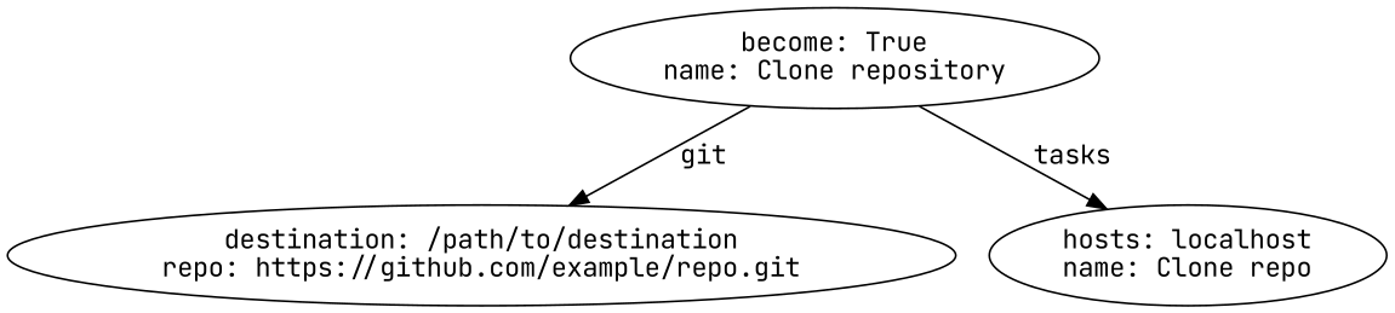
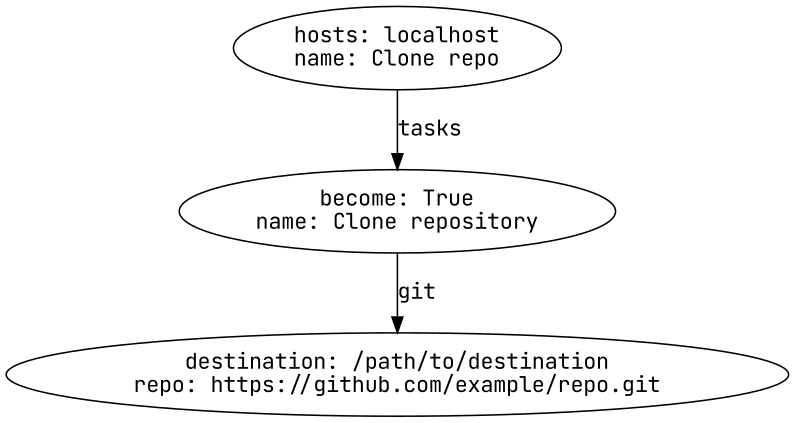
  digraph {
    fontname="JetBrains Mono"
    node [fontname="JetBrains Mono"]
    edge [fontname="JetBrains Mono"]
    n1 [label="destination: /path/to/destination\nrepo: https://github.com/example/repo.git\n"]
    n2 [label="become: True\nname: Clone repository\n"]
    n3 [label="hosts: localhost\nname: Clone repo\n"]
    n2 -> n1 [label=git]
-   n2 -> n3 [label=tasks]
+   n3 -> n2 [label=tasks]
  }
